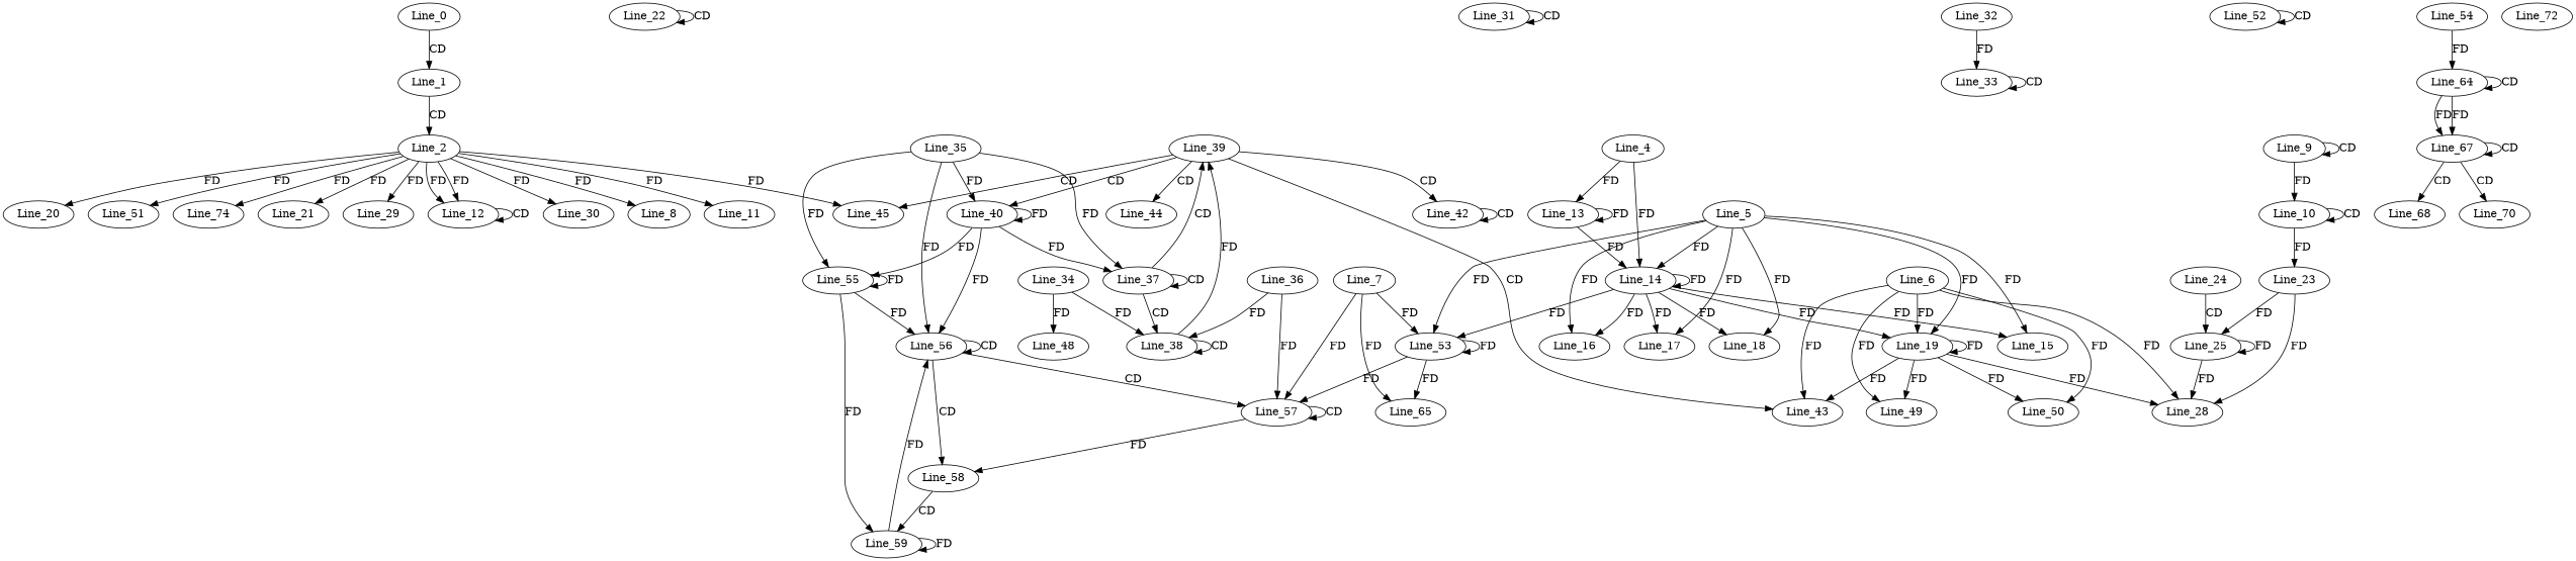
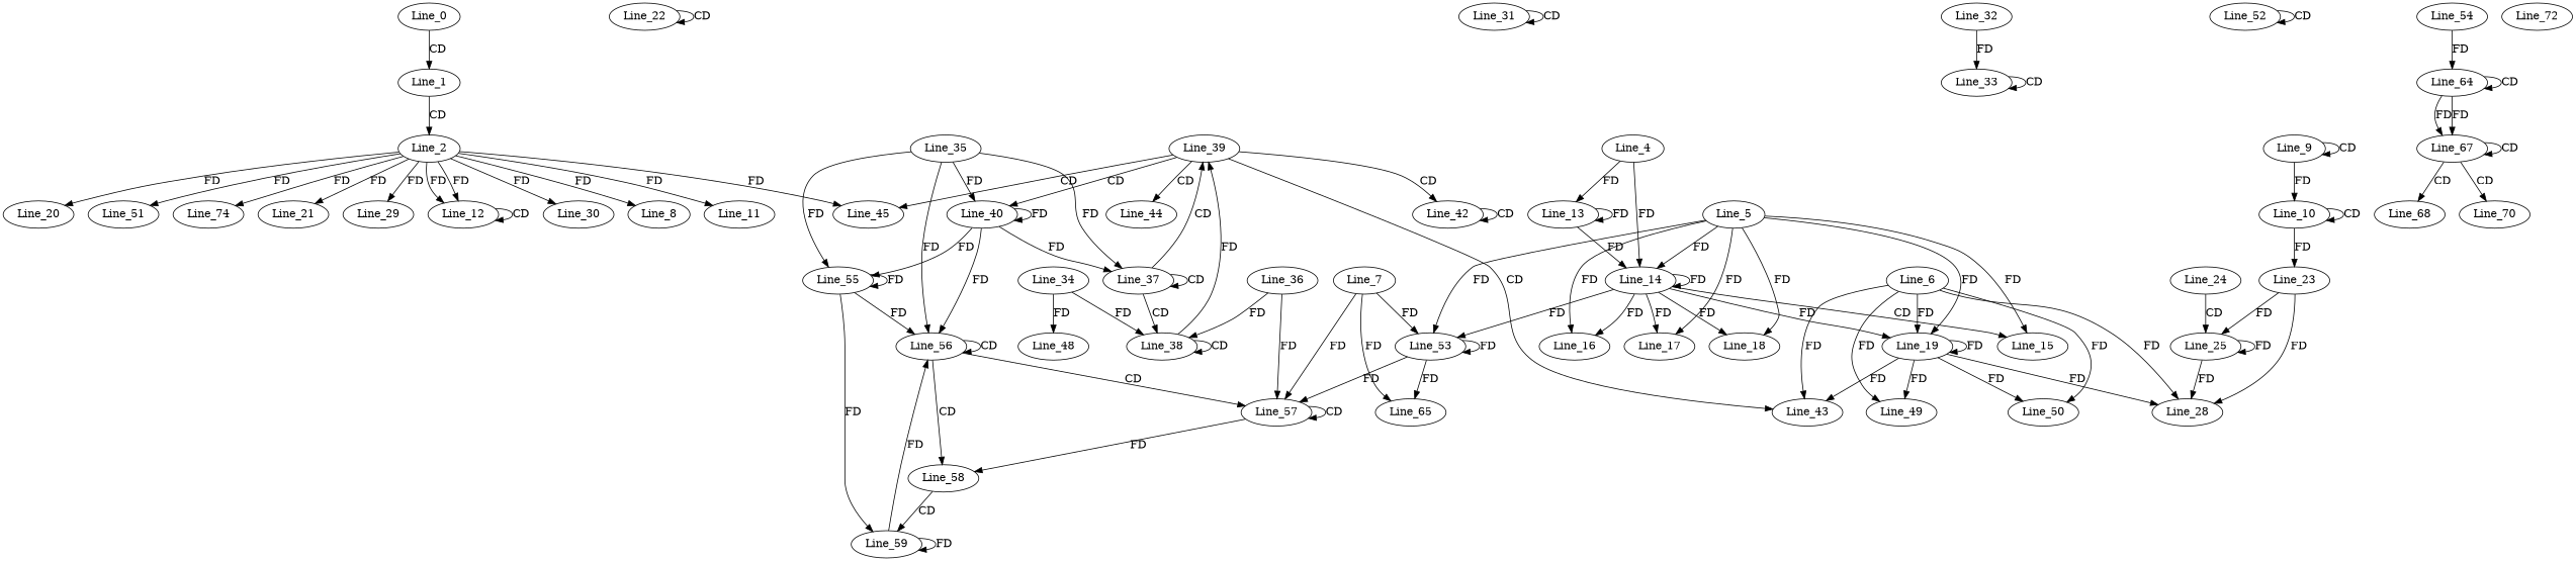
  digraph {
    Line_0
    Line_1
    Line_2
    Line_8
    Line_11
    Line_12
    Line_20
    Line_21
    Line_29
    Line_30
    Line_45
    Line_51
    Line_74
    Line_9
    Line_10
    Line_23
    Line_28
    Line_25
    Line_4
    Line_13
    Line_14
    Line_15
    Line_16
    Line_17
    Line_18
    Line_19
    Line_53
    Line_5
    Line_43
    Line_49
    Line_50
    Line_57
    Line_65
    Line_6
    Line_22
    Line_24
    Line_31
    Line_33
    Line_32
    Line_37
    Line_38
    Line_39
    Line_40
    Line_42
    Line_44
    Line_35
    Line_55
    Line_56
    Line_59
    Line_58
    Line_34
    Line_48
    Line_36
    Line_52
    Line_7
    Line_54
    Line_64
    Line_67
    Line_68
    Line_70
    n61 [label=Line_72]
    Line_0 -> Line_1 [label=CD]
    Line_1 -> Line_2 [label=CD]
    Line_2 -> Line_8 [label=FD]
    Line_2 -> Line_11 [label=FD]
    Line_2 -> Line_12 [label=FD]
    Line_2 -> Line_12 [label=FD]
    Line_2 -> Line_20 [label=FD]
    Line_2 -> Line_21 [label=FD]
    Line_2 -> Line_29 [label=FD]
    Line_2 -> Line_30 [label=FD]
    Line_2 -> Line_45 [label=FD]
    Line_2 -> Line_51 [label=FD]
    Line_2 -> Line_74 [label=FD]
    Line_12 -> Line_12 [label=CD]
    Line_9 -> Line_9 [label=CD]
    Line_9 -> Line_10 [label=FD]
    Line_10 -> Line_10 [label=CD]
    Line_10 -> Line_23 [label=FD]
    Line_23 -> Line_28 [label=FD]
    Line_23 -> Line_25 [label=FD]
    Line_25 -> Line_28 [label=FD]
    Line_25 -> Line_25 [label=FD]
    Line_4 -> Line_13 [label=FD]
    Line_4 -> Line_14 [label=FD]
    Line_13 -> Line_13 [label=FD]
    Line_13 -> Line_14 [label=FD]
    Line_14 -> Line_14 [label=FD]
-   Line_14 -> Line_15 [label=FD]
+   Line_14 -> Line_15 [label=CD]
    Line_14 -> Line_16 [label=FD]
    Line_14 -> Line_17 [label=FD]
    Line_14 -> Line_18 [label=FD]
    Line_14 -> Line_19 [label=FD]
    Line_14 -> Line_53 [label=FD]
    Line_19 -> Line_28 [label=FD]
    Line_19 -> Line_19 [label=FD]
    Line_19 -> Line_43 [label=FD]
    Line_19 -> Line_49 [label=FD]
    Line_19 -> Line_50 [label=FD]
    Line_53 -> Line_53 [label=FD]
    Line_53 -> Line_57 [label=FD]
    Line_53 -> Line_65 [label=FD]
    Line_5 -> Line_14 [label=FD]
    Line_5 -> Line_15 [label=FD]
    Line_5 -> Line_16 [label=FD]
    Line_5 -> Line_17 [label=FD]
    Line_5 -> Line_18 [label=FD]
    Line_5 -> Line_19 [label=FD]
    Line_5 -> Line_53 [label=FD]
    Line_57 -> Line_57 [label=CD]
    Line_57 -> Line_58 [label=FD]
    Line_6 -> Line_28 [label=FD]
    Line_6 -> Line_19 [label=FD]
    Line_6 -> Line_43 [label=FD]
    Line_6 -> Line_49 [label=FD]
    Line_6 -> Line_50 [label=FD]
    Line_22 -> Line_22 [label=CD]
    Line_24 -> Line_25 [label=CD]
    Line_31 -> Line_31 [label=CD]
    Line_33 -> Line_33 [label=CD]
    Line_32 -> Line_33 [label=FD]
    Line_37 -> Line_37 [label=CD]
    Line_37 -> Line_38 [label=CD]
    Line_37 -> Line_39 [label=CD]
    Line_38 -> Line_38 [label=CD]
    Line_38 -> Line_39 [label=FD]
    Line_39 -> Line_45 [label=CD]
    Line_39 -> Line_43 [label=CD]
    Line_39 -> Line_40 [label=CD]
    Line_39 -> Line_42 [label=CD]
    Line_39 -> Line_44 [label=CD]
    Line_40 -> Line_37 [label=FD]
    Line_40 -> Line_40 [label=FD]
    Line_40 -> Line_55 [label=FD]
    Line_40 -> Line_56 [label=FD]
    Line_42 -> Line_42 [label=CD]
    Line_35 -> Line_37 [label=FD]
    Line_35 -> Line_40 [label=FD]
    Line_35 -> Line_55 [label=FD]
    Line_35 -> Line_56 [label=FD]
    Line_55 -> Line_55 [label=FD]
    Line_55 -> Line_56 [label=FD]
    Line_55 -> Line_59 [label=FD]
    Line_56 -> Line_57 [label=CD]
    Line_56 -> Line_56 [label=CD]
    Line_56 -> Line_58 [label=CD]
    Line_59 -> Line_56 [label=FD]
    Line_59 -> Line_59 [label=FD]
    Line_58 -> Line_59 [label=CD]
    Line_34 -> Line_38 [label=FD]
    Line_34 -> Line_48 [label=FD]
    Line_36 -> Line_57 [label=FD]
    Line_36 -> Line_38 [label=FD]
    Line_52 -> Line_52 [label=CD]
    Line_7 -> Line_53 [label=FD]
    Line_7 -> Line_57 [label=FD]
    Line_7 -> Line_65 [label=FD]
    Line_54 -> Line_64 [label=FD]
    Line_64 -> Line_64 [label=CD]
    Line_64 -> Line_67 [label=FD]
    Line_64 -> Line_67 [label=FD]
    Line_67 -> Line_67 [label=CD]
    Line_67 -> Line_68 [label=CD]
    Line_67 -> Line_70 [label=CD]
  }
